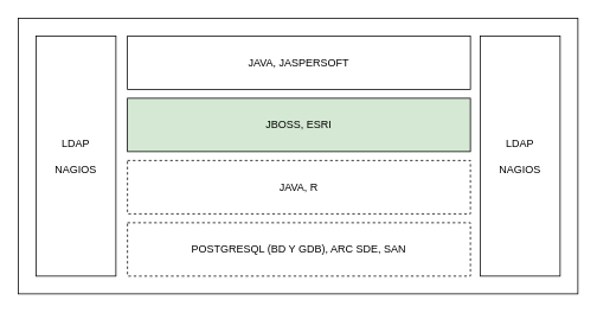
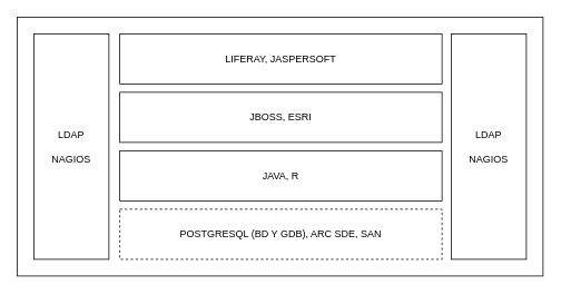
  <mxCell id="0" />
  <mxCell id="1" parent="0" />
  <mxCell id="2" value="" style="rounded=0;whiteSpace=wrap;html=1;" vertex="1" parent="1"><mxGeometry x="20" y="20" width="630" height="310" as="geometry" /></mxCell>
  <mxCell id="3" value="LDAP&lt;br&gt;&lt;br&gt;NAGIOS" style="rounded=0;whiteSpace=wrap;html=1;" vertex="1" parent="1"><mxGeometry x="40" y="40" width="90" height="270" as="geometry" /></mxCell>
- <mxCell id="4" value="JAVA, JASPERSOFT" style="rounded=0;whiteSpace=wrap;html=1;" vertex="1" parent="1"><mxGeometry x="143" y="40" width="386" height="60" as="geometry" /></mxCell>
- <mxCell id="5" value="JBOSS, ESRI" style="rounded=0;whiteSpace=wrap;html=1;fillColor=#d5e8d4;" vertex="1" parent="1"><mxGeometry x="143" y="110" width="386" height="60" as="geometry" /></mxCell>
- <mxCell id="6" value="JAVA, R" style="rounded=0;whiteSpace=wrap;html=1;dashed=1;" vertex="1" parent="1"><mxGeometry x="143" y="180" width="386" height="60" as="geometry" /></mxCell>
+ <mxCell id="4" value="LIFERAY, JASPERSOFT" style="rounded=0;whiteSpace=wrap;html=1;" vertex="1" parent="1"><mxGeometry x="143" y="40" width="386" height="60" as="geometry" /></mxCell>
+ <mxCell id="5" value="JBOSS, ESRI" style="rounded=0;whiteSpace=wrap;html=1;" vertex="1" parent="1"><mxGeometry x="143" y="110" width="386" height="60" as="geometry" /></mxCell>
+ <mxCell id="6" value="JAVA, R" style="rounded=0;whiteSpace=wrap;html=1;" vertex="1" parent="1"><mxGeometry x="143" y="180" width="386" height="60" as="geometry" /></mxCell>
  <mxCell id="7" value="POSTGRESQL (BD Y GDB), ARC SDE, SAN" style="rounded=0;whiteSpace=wrap;html=1;dashed=1;" vertex="1" parent="1"><mxGeometry x="143" y="250" width="386" height="60" as="geometry" /></mxCell>
  <mxCell id="8" value="LDAP&lt;br&gt;&lt;br&gt;NAGIOS" style="rounded=0;whiteSpace=wrap;html=1;" vertex="1" parent="1"><mxGeometry x="540" y="40" width="90" height="270" as="geometry" /></mxCell>
